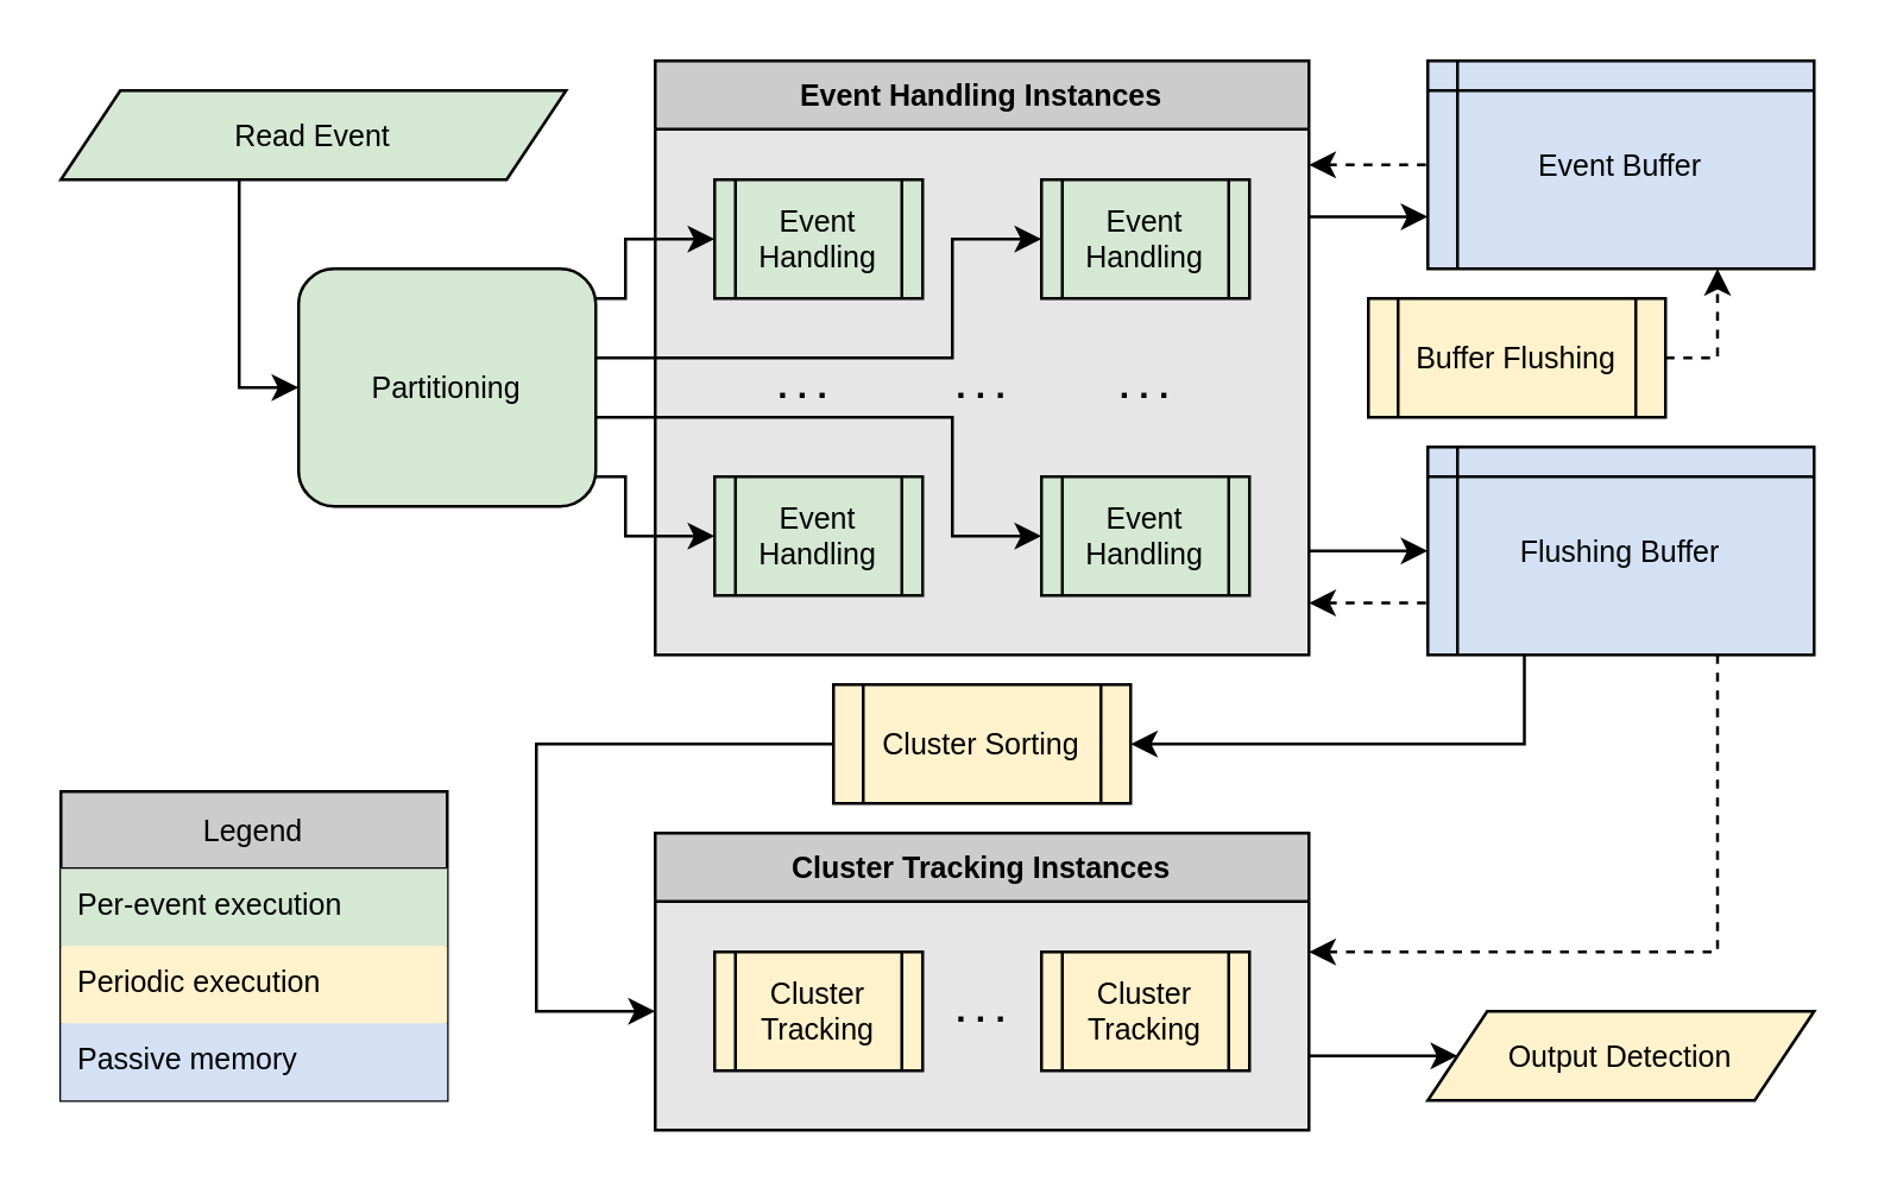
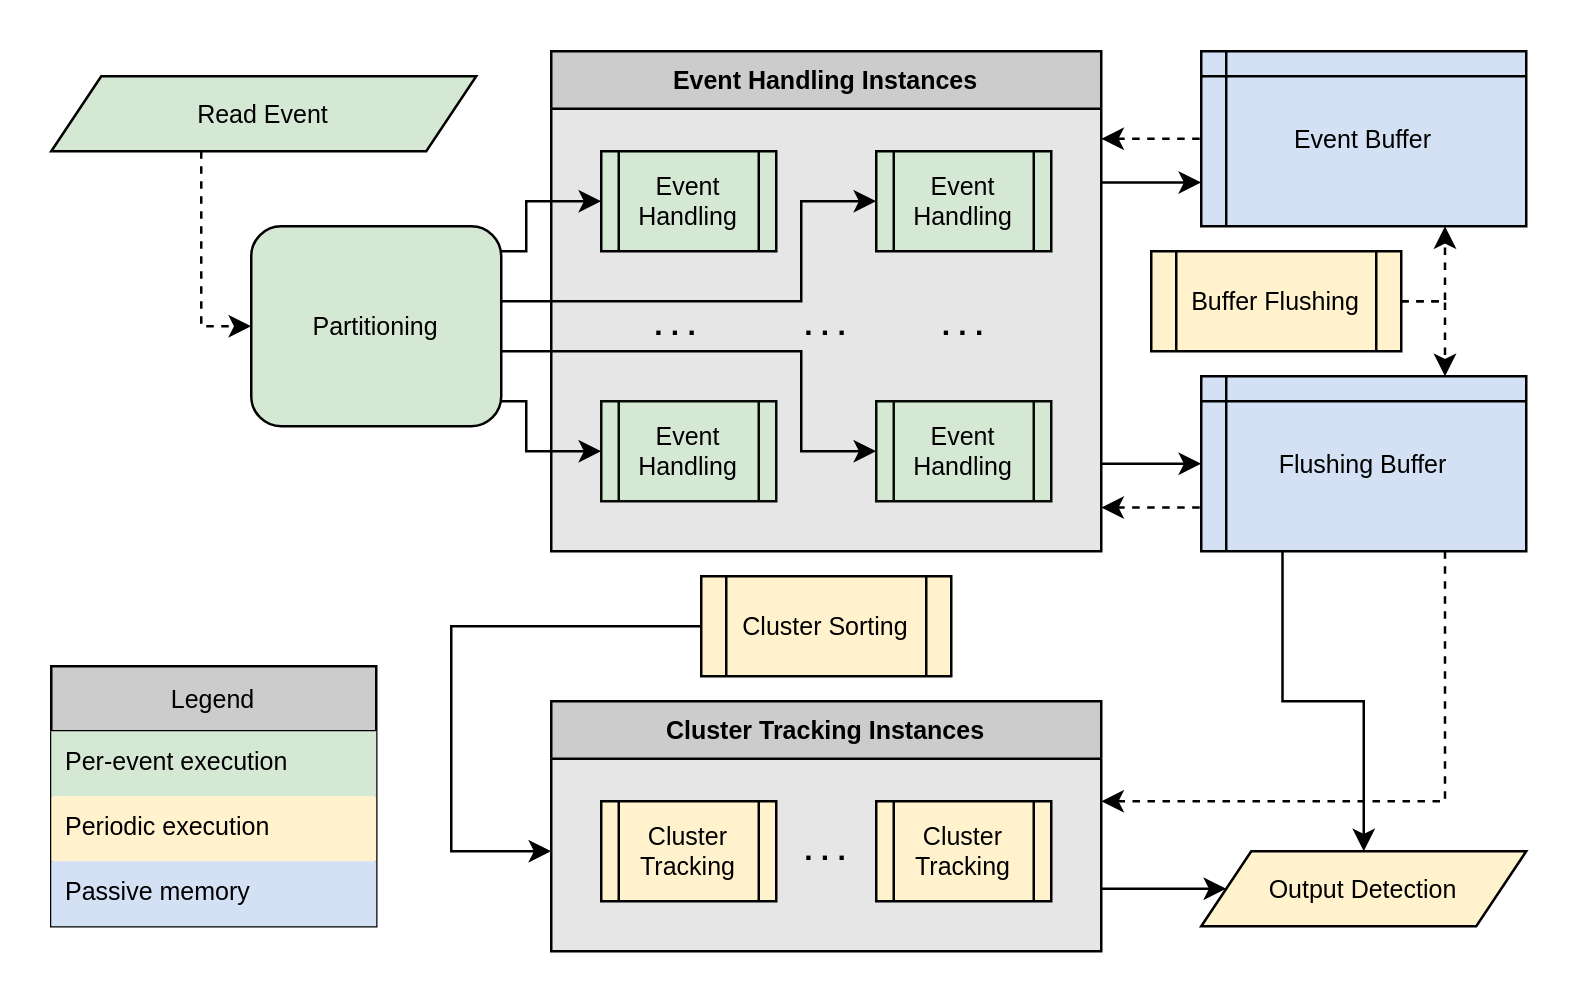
  <mxCell id="0" />
  <mxCell id="1" parent="0" />
  <mxCell id="2" value="Event Handling Instances" style="swimlane;swimlaneFillColor=#E6E6E6;fillColor=#CCCCCC;fontSize=10;" parent="1" vertex="1"><mxGeometry x="220" y="20" width="220" height="200" as="geometry"><mxRectangle x="280" y="280" width="120" height="23" as="alternateBounds" /></mxGeometry></mxCell>
  <mxCell id="3" value=". . ." style="text;html=1;strokeColor=none;fillColor=none;align=center;verticalAlign=middle;whiteSpace=wrap;rounded=0;fontStyle=1" parent="2" vertex="1"><mxGeometry x="30" y="100" width="40" height="20" as="geometry" /></mxCell>
  <mxCell id="4" value=". . ." style="text;html=1;strokeColor=none;fillColor=none;align=center;verticalAlign=middle;whiteSpace=wrap;rounded=0;fontStyle=1" parent="2" vertex="1"><mxGeometry x="90" y="100" width="40" height="20" as="geometry" /></mxCell>
  <mxCell id="5" value=". . ." style="text;html=1;strokeColor=none;fillColor=none;align=center;verticalAlign=middle;whiteSpace=wrap;rounded=0;fontStyle=1" parent="2" vertex="1"><mxGeometry x="145" y="100" width="40" height="20" as="geometry" /></mxCell>
  <mxCell id="6" value="Event&lt;br style=&quot;font-size: 10px;&quot;&gt;Handling" style="shape=process;whiteSpace=wrap;html=1;backgroundOutline=1;fillColor=#d5e8d4;fontSize=10;" parent="2" vertex="1"><mxGeometry x="20" y="40" width="70" height="40" as="geometry" /></mxCell>
  <mxCell id="7" value="Event&lt;br style=&quot;font-size: 10px;&quot;&gt;Handling" style="shape=process;whiteSpace=wrap;html=1;backgroundOutline=1;fillColor=#d5e8d4;fontSize=10;" parent="2" vertex="1"><mxGeometry x="130" y="40" width="70" height="40" as="geometry" /></mxCell>
  <mxCell id="8" value="Event&lt;br style=&quot;font-size: 10px;&quot;&gt;Handling" style="shape=process;whiteSpace=wrap;html=1;backgroundOutline=1;fillColor=#d5e8d4;strokeColor=#070A06;fontSize=10;" parent="2" vertex="1"><mxGeometry x="20" y="140" width="70" height="40" as="geometry" /></mxCell>
  <mxCell id="9" value="Event&lt;br style=&quot;font-size: 10px;&quot;&gt;Handling" style="shape=process;whiteSpace=wrap;html=1;backgroundOutline=1;fillColor=#d5e8d4;strokeColor=#070A06;fontSize=10;" parent="2" vertex="1"><mxGeometry x="130" y="140" width="70" height="40" as="geometry" /></mxCell>
  <mxCell id="10" style="edgeStyle=orthogonalEdgeStyle;rounded=0;orthogonalLoop=1;jettySize=auto;html=1;entryX=0;entryY=0.5;entryDx=0;entryDy=0;" parent="1" source="14" target="6" edge="1"><mxGeometry relative="1" as="geometry"><Array as="points"><mxPoint x="210" y="100" /><mxPoint x="210" y="80" /></Array></mxGeometry></mxCell>
  <mxCell id="11" style="edgeStyle=orthogonalEdgeStyle;rounded=0;orthogonalLoop=1;jettySize=auto;html=1;entryX=0;entryY=0.5;entryDx=0;entryDy=0;" parent="1" source="14" target="7" edge="1"><mxGeometry relative="1" as="geometry"><Array as="points"><mxPoint x="320" y="120" /><mxPoint x="320" y="80" /></Array></mxGeometry></mxCell>
  <mxCell id="12" style="edgeStyle=orthogonalEdgeStyle;rounded=0;orthogonalLoop=1;jettySize=auto;html=1;entryX=0;entryY=0.5;entryDx=0;entryDy=0;" parent="1" source="14" target="9" edge="1"><mxGeometry relative="1" as="geometry"><Array as="points"><mxPoint x="320" y="140" /><mxPoint x="320" y="180" /></Array></mxGeometry></mxCell>
  <mxCell id="13" style="edgeStyle=orthogonalEdgeStyle;rounded=0;orthogonalLoop=1;jettySize=auto;html=1;" parent="1" source="14" target="8" edge="1"><mxGeometry relative="1" as="geometry"><Array as="points"><mxPoint x="210" y="160" /><mxPoint x="210" y="180" /></Array></mxGeometry></mxCell>
  <mxCell id="14" value="Partitioning" style="whiteSpace=wrap;html=1;fontStyle=0;fillColor=#D5E8D4;fontSize=10;rounded=1;" parent="1" vertex="1"><mxGeometry x="100" y="90" width="100" height="80" as="geometry" /></mxCell>
  <mxCell id="15" style="edgeStyle=orthogonalEdgeStyle;rounded=0;orthogonalLoop=1;jettySize=auto;html=1;entryX=0;entryY=0.5;entryDx=0;entryDy=0;dashed=1;startArrow=classic;startFill=1;endArrow=none;endFill=0;" parent="1" source="2" target="26" edge="1"><mxGeometry relative="1" as="geometry"><Array as="points"><mxPoint x="460" y="55" /><mxPoint x="460" y="55" /></Array></mxGeometry></mxCell>
  <mxCell id="16" style="edgeStyle=orthogonalEdgeStyle;rounded=0;orthogonalLoop=1;jettySize=auto;html=1;entryX=0;entryY=0.75;entryDx=0;entryDy=0;dashed=1;startArrow=classic;startFill=1;endArrow=none;endFill=0;" parent="1" source="2" target="29" edge="1"><mxGeometry relative="1" as="geometry"><Array as="points"><mxPoint x="460" y="203" /></Array></mxGeometry></mxCell>
  <mxCell id="17" style="edgeStyle=orthogonalEdgeStyle;rounded=0;orthogonalLoop=1;jettySize=auto;html=1;entryX=0;entryY=0.75;entryDx=0;entryDy=0;startArrow=none;startFill=0;endArrow=classic;endFill=1;" parent="1" source="2" target="26" edge="1"><mxGeometry relative="1" as="geometry"><Array as="points"><mxPoint x="460" y="73" /></Array></mxGeometry></mxCell>
  <mxCell id="18" style="edgeStyle=orthogonalEdgeStyle;rounded=0;orthogonalLoop=1;jettySize=auto;html=1;entryX=0;entryY=0.5;entryDx=0;entryDy=0;startArrow=none;startFill=0;endArrow=classic;endFill=1;" parent="1" source="2" target="29" edge="1"><mxGeometry relative="1" as="geometry"><Array as="points"><mxPoint x="450" y="185" /><mxPoint x="450" y="185" /></Array></mxGeometry></mxCell>
- <mxCell id="19" style="edgeStyle=orthogonalEdgeStyle;rounded=0;orthogonalLoop=1;jettySize=auto;html=1;entryX=0;entryY=0.5;entryDx=0;entryDy=0;" parent="1" source="20" target="14" edge="1"><mxGeometry relative="1" as="geometry"><mxPoint x="70" y="130" as="targetPoint" /><Array as="points"><mxPoint x="80" y="130" /></Array></mxGeometry></mxCell>
+ <mxCell id="19" style="edgeStyle=orthogonalEdgeStyle;rounded=0;orthogonalLoop=1;jettySize=auto;html=1;entryX=0;entryY=0.5;entryDx=0;entryDy=0;dashed=1;" parent="1" source="20" target="14" edge="1"><mxGeometry relative="1" as="geometry"><mxPoint x="70" y="130" as="targetPoint" /><Array as="points"><mxPoint x="80" y="130" /></Array></mxGeometry></mxCell>
  <mxCell id="20" value="Read Event" style="shape=parallelogram;perimeter=parallelogramPerimeter;whiteSpace=wrap;html=1;fixedSize=1;fillColor=#D5E8D4;fontSize=10;" parent="1" vertex="1"><mxGeometry x="20" y="30" width="170" height="30" as="geometry" /></mxCell>
  <mxCell id="21" style="edgeStyle=orthogonalEdgeStyle;rounded=0;orthogonalLoop=1;jettySize=auto;html=1;entryX=0;entryY=0.5;entryDx=0;entryDy=0;startArrow=none;startFill=0;endArrow=classic;endFill=1;" parent="1" source="22" target="35" edge="1"><mxGeometry relative="1" as="geometry"><Array as="points"><mxPoint x="450" y="355" /><mxPoint x="450" y="355" /></Array></mxGeometry></mxCell>
  <mxCell id="22" value="Cluster Tracking Instances" style="swimlane;fillColor=#CCCCCC;swimlaneFillColor=#E6E6E6;fontSize=10;" parent="1" vertex="1"><mxGeometry x="220" y="280" width="220" height="100" as="geometry"><mxRectangle x="280" y="280" width="120" height="23" as="alternateBounds" /></mxGeometry></mxCell>
  <mxCell id="23" value=". . ." style="text;html=1;strokeColor=none;fillColor=none;align=center;verticalAlign=middle;whiteSpace=wrap;rounded=0;fontStyle=1" parent="22" vertex="1"><mxGeometry x="90" y="50" width="40" height="20" as="geometry" /></mxCell>
  <mxCell id="24" value="Cluster&lt;br style=&quot;font-size: 10px;&quot;&gt;Tracking" style="shape=process;whiteSpace=wrap;html=1;backgroundOutline=1;fillColor=#FFF2CC;fontSize=10;" parent="22" vertex="1"><mxGeometry x="20" y="40" width="70" height="40" as="geometry" /></mxCell>
  <mxCell id="25" value="Cluster&lt;br style=&quot;font-size: 10px;&quot;&gt;Tracking" style="shape=process;whiteSpace=wrap;html=1;backgroundOutline=1;fillColor=#FFF2CC;fontSize=10;" parent="22" vertex="1"><mxGeometry x="130" y="40" width="70" height="40" as="geometry" /></mxCell>
  <mxCell id="26" value="Event Buffer" style="shape=internalStorage;whiteSpace=wrap;html=1;backgroundOutline=1;dx=10;dy=10;fillColor=#D4E1F5;fontSize=10;" parent="1" vertex="1"><mxGeometry x="480" y="20" width="130" height="70" as="geometry" /></mxCell>
- <mxCell id="27" style="edgeStyle=orthogonalEdgeStyle;rounded=0;orthogonalLoop=1;jettySize=auto;html=1;entryX=1;entryY=0.5;entryDx=0;entryDy=0;startArrow=none;startFill=0;exitX=0.25;exitY=1;exitDx=0;exitDy=0;" parent="1" source="29" target="34" edge="1"><mxGeometry relative="1" as="geometry" /></mxCell>
+ <mxCell id="27" style="edgeStyle=orthogonalEdgeStyle;rounded=0;orthogonalLoop=1;jettySize=auto;html=1;startArrow=none;startFill=0;exitX=0.25;exitY=1;exitDx=0;exitDy=0;" parent="1" source="29" target="35" edge="1"><mxGeometry relative="1" as="geometry" /></mxCell>
  <mxCell id="28" style="edgeStyle=orthogonalEdgeStyle;rounded=0;orthogonalLoop=1;jettySize=auto;html=1;startArrow=none;startFill=0;endArrow=classic;endFill=1;exitX=0.75;exitY=1;exitDx=0;exitDy=0;dashed=1;" parent="1" source="29" edge="1"><mxGeometry relative="1" as="geometry"><mxPoint x="440" y="320" as="targetPoint" /><Array as="points"><mxPoint x="578" y="320" /></Array></mxGeometry></mxCell>
  <mxCell id="29" value="Flushing Buffer" style="shape=internalStorage;whiteSpace=wrap;html=1;backgroundOutline=1;dx=10;dy=10;fillColor=#D4E1F5;fontSize=10;" parent="1" vertex="1"><mxGeometry x="480" y="150" width="130" height="70" as="geometry" /></mxCell>
  <mxCell id="30" style="edgeStyle=orthogonalEdgeStyle;rounded=0;orthogonalLoop=1;jettySize=auto;html=1;entryX=0.75;entryY=1;entryDx=0;entryDy=0;exitX=1;exitY=0.5;exitDx=0;exitDy=0;dashed=1;" parent="1" source="32" target="26" edge="1"><mxGeometry relative="1" as="geometry" /></mxCell>
+ <mxCell id="31" style="edgeStyle=orthogonalEdgeStyle;rounded=0;orthogonalLoop=1;jettySize=auto;html=1;entryX=0.75;entryY=0;entryDx=0;entryDy=0;exitX=1;exitY=0.5;exitDx=0;exitDy=0;dashed=1;" parent="1" source="32" target="29" edge="1"><mxGeometry relative="1" as="geometry" /></mxCell>
  <mxCell id="32" value="Buffer Flushing" style="shape=process;whiteSpace=wrap;html=1;backgroundOutline=1;fillColor=#FFF2CC;fontSize=10;" parent="1" vertex="1"><mxGeometry x="460" y="100" width="100" height="40" as="geometry" /></mxCell>
  <mxCell id="33" style="edgeStyle=orthogonalEdgeStyle;rounded=0;orthogonalLoop=1;jettySize=auto;html=1;startArrow=none;startFill=0;endArrow=classic;endFill=1;exitX=0;exitY=0.5;exitDx=0;exitDy=0;" parent="1" source="34" edge="1"><mxGeometry relative="1" as="geometry"><mxPoint x="220" y="340" as="targetPoint" /><Array as="points"><mxPoint x="180" y="250" /><mxPoint x="180" y="340" /><mxPoint x="220" y="340" /></Array></mxGeometry></mxCell>
  <mxCell id="34" value="Cluster Sorting" style="shape=process;whiteSpace=wrap;html=1;backgroundOutline=1;fillColor=#FFF2CC;fontSize=10;" parent="1" vertex="1"><mxGeometry x="280" y="230" width="100" height="40" as="geometry" /></mxCell>
  <mxCell id="35" value="Output Detection" style="shape=parallelogram;perimeter=parallelogramPerimeter;whiteSpace=wrap;html=1;fixedSize=1;fillColor=#FFF2CC;fontSize=10;" parent="1" vertex="1"><mxGeometry x="480" y="340" width="130" height="30" as="geometry" /></mxCell>
  <mxCell id="36" value="Legend" style="swimlane;fontStyle=0;childLayout=stackLayout;horizontal=1;startSize=26;horizontalStack=0;resizeParent=1;resizeParentMax=0;resizeLast=0;collapsible=1;marginBottom=0;strokeColor=#000000;fillColor=#CCCCCC;fontSize=10;" parent="1" vertex="1"><mxGeometry x="20" y="266" width="130" height="104" as="geometry"><mxRectangle x="80" y="526" width="70" height="26" as="alternateBounds" /></mxGeometry></mxCell>
  <mxCell id="37" value="Per-event execution" style="text;strokeColor=none;align=left;verticalAlign=top;spacingLeft=4;spacingRight=4;overflow=hidden;rotatable=0;points=[[0,0.5],[1,0.5]];portConstraint=eastwest;labelBackgroundColor=none;fillColor=#D5E8D4;fontSize=10;" parent="36" vertex="1"><mxGeometry y="26" width="130" height="26" as="geometry" /></mxCell>
  <mxCell id="38" value="Periodic execution" style="text;strokeColor=none;align=left;verticalAlign=top;spacingLeft=4;spacingRight=4;overflow=hidden;rotatable=0;points=[[0,0.5],[1,0.5]];portConstraint=eastwest;fillColor=#FFF2CC;fontSize=10;" parent="36" vertex="1"><mxGeometry y="52" width="130" height="26" as="geometry" /></mxCell>
  <mxCell id="39" value="Passive memory" style="text;strokeColor=none;align=left;verticalAlign=top;spacingLeft=4;spacingRight=4;overflow=hidden;rotatable=0;points=[[0,0.5],[1,0.5]];portConstraint=eastwest;fillColor=#D4E1F5;fontSize=10;" parent="36" vertex="1"><mxGeometry y="78" width="130" height="26" as="geometry" /></mxCell>
